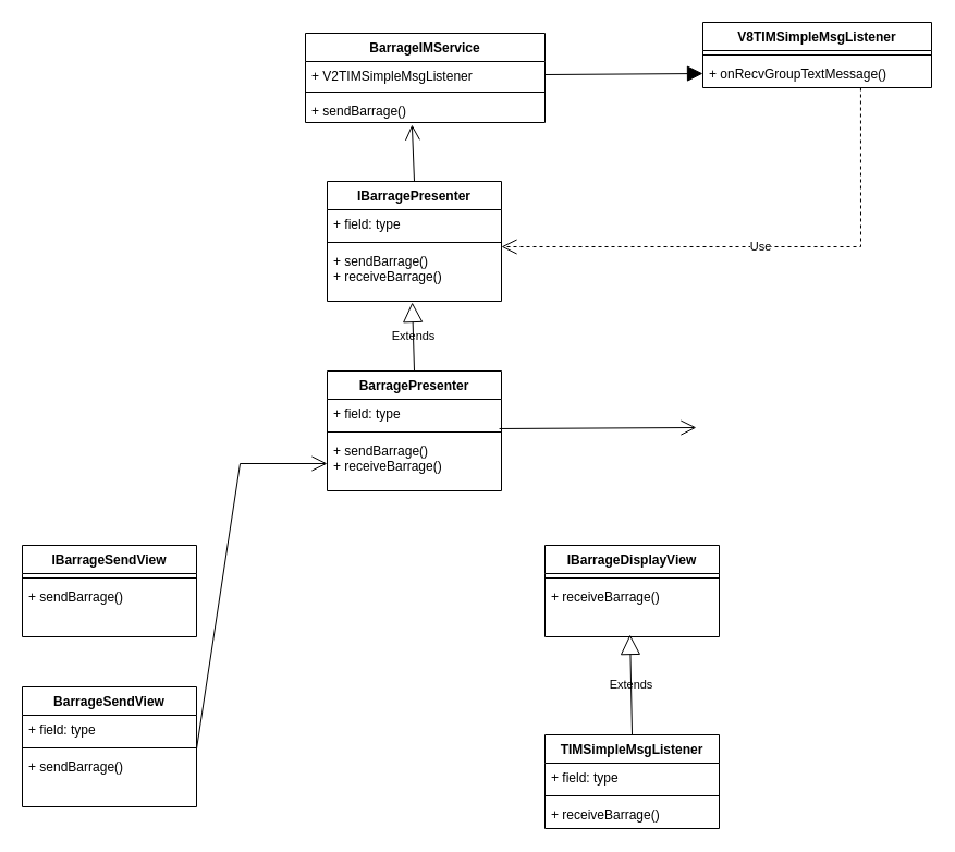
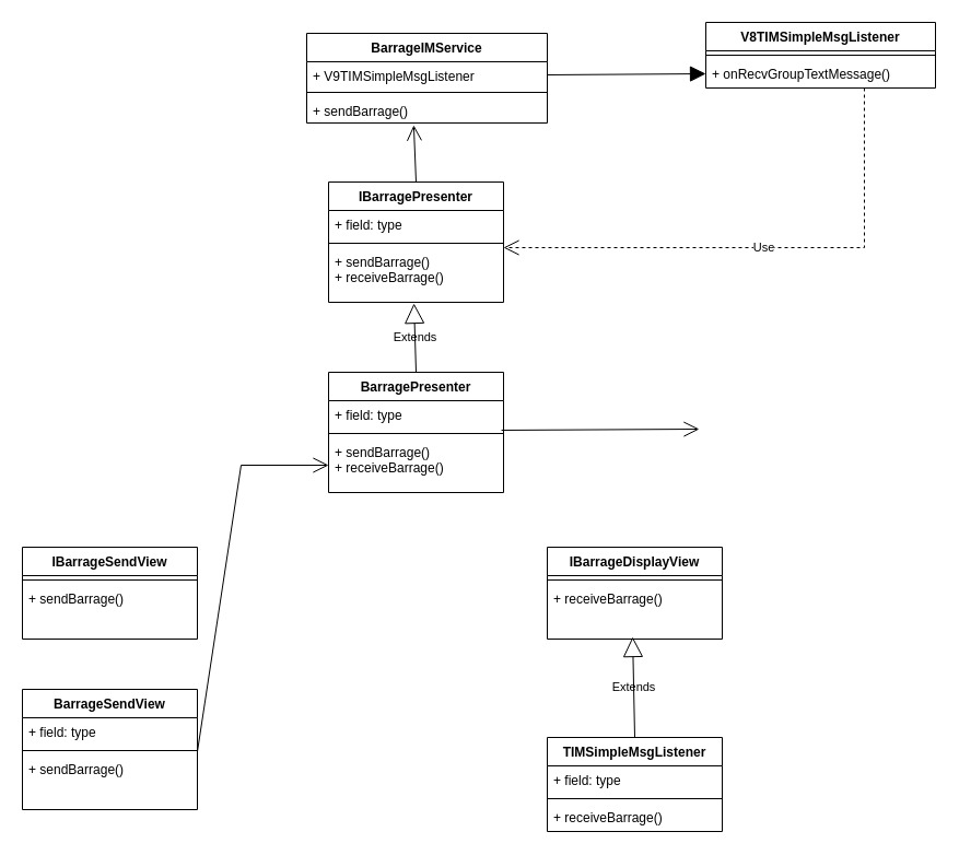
  <mxCell id="0" />
  <mxCell id="1" parent="0" />
  <mxCell id="2" value="V8TIMSimpleMsgListener" style="swimlane;fontStyle=1;align=center;verticalAlign=top;childLayout=stackLayout;horizontal=1;startSize=26;horizontalStack=0;resizeParent=1;resizeParentMax=0;resizeLast=0;collapsible=1;marginBottom=0;whiteSpace=wrap;html=1;labelBackgroundColor=none;" vertex="1" parent="1"><mxGeometry x="645" y="20" width="210" height="60" as="geometry" /></mxCell>
  <mxCell id="3" value="" style="line;strokeWidth=1;align=left;verticalAlign=middle;spacingTop=-1;spacingLeft=3;spacingRight=3;rotatable=0;labelPosition=right;points=[];portConstraint=eastwest;labelBackgroundColor=none;" vertex="1" parent="2"><mxGeometry y="26" width="210" height="8" as="geometry" /></mxCell>
  <mxCell id="4" value="+&amp;nbsp;onRecvGroupTextMessage()" style="text;align=left;verticalAlign=top;spacingLeft=4;spacingRight=4;overflow=hidden;rotatable=0;points=[[0,0.5],[1,0.5]];portConstraint=eastwest;whiteSpace=wrap;html=1;labelBackgroundColor=none;" vertex="1" parent="2"><mxGeometry y="34" width="210" height="26" as="geometry" /></mxCell>
  <mxCell id="5" value="BarrageIMService" style="swimlane;fontStyle=1;align=center;verticalAlign=top;childLayout=stackLayout;horizontal=1;startSize=26;horizontalStack=0;resizeParent=1;resizeParentMax=0;resizeLast=0;collapsible=1;marginBottom=0;whiteSpace=wrap;html=1;labelBackgroundColor=none;" vertex="1" parent="1"><mxGeometry x="280" y="30" width="220" height="82" as="geometry" /></mxCell>
- <mxCell id="6" value="+&amp;nbsp;V2TIMSimpleMsgListener" style="text;align=left;verticalAlign=top;spacingLeft=4;spacingRight=4;overflow=hidden;rotatable=0;points=[[0,0.5],[1,0.5]];portConstraint=eastwest;whiteSpace=wrap;html=1;labelBackgroundColor=none;" vertex="1" parent="5"><mxGeometry y="26" width="220" height="24" as="geometry" /></mxCell>
+ <mxCell id="6" value="+&amp;nbsp;V9TIMSimpleMsgListener" style="text;align=left;verticalAlign=top;spacingLeft=4;spacingRight=4;overflow=hidden;rotatable=0;points=[[0,0.5],[1,0.5]];portConstraint=eastwest;whiteSpace=wrap;html=1;labelBackgroundColor=none;" vertex="1" parent="5"><mxGeometry y="26" width="220" height="24" as="geometry" /></mxCell>
  <mxCell id="7" value="" style="line;strokeWidth=1;align=left;verticalAlign=middle;spacingTop=-1;spacingLeft=3;spacingRight=3;rotatable=0;labelPosition=right;points=[];portConstraint=eastwest;labelBackgroundColor=none;" vertex="1" parent="5"><mxGeometry y="50" width="220" height="8" as="geometry" /></mxCell>
  <mxCell id="8" value="+&amp;nbsp;sendBarrage()" style="text;align=left;verticalAlign=top;spacingLeft=4;spacingRight=4;overflow=hidden;rotatable=0;points=[[0,0.5],[1,0.5]];portConstraint=eastwest;whiteSpace=wrap;html=1;labelBackgroundColor=none;" vertex="1" parent="5"><mxGeometry y="58" width="220" height="24" as="geometry" /></mxCell>
  <mxCell id="9" value="" style="endArrow=block;endFill=1;endSize=12;html=1;rounded=0;exitX=1;exitY=0.5;exitDx=0;exitDy=0;entryX=0;entryY=0.5;entryDx=0;entryDy=0;labelBackgroundColor=none;fontColor=default;" edge="1" parent="1" source="6" target="4"><mxGeometry width="160" relative="1" as="geometry"><mxPoint x="500" y="79" as="sourcePoint" /><mxPoint x="590" y="70" as="targetPoint" /></mxGeometry></mxCell>
  <mxCell id="10" value="IBarragePresenter" style="swimlane;fontStyle=1;align=center;verticalAlign=top;childLayout=stackLayout;horizontal=1;startSize=26;horizontalStack=0;resizeParent=1;resizeParentMax=0;resizeLast=0;collapsible=1;marginBottom=0;whiteSpace=wrap;html=1;labelBackgroundColor=none;" vertex="1" parent="1"><mxGeometry x="300" y="166" width="160" height="110" as="geometry" /></mxCell>
  <mxCell id="11" value="+ field: type" style="text;align=left;verticalAlign=top;spacingLeft=4;spacingRight=4;overflow=hidden;rotatable=0;points=[[0,0.5],[1,0.5]];portConstraint=eastwest;whiteSpace=wrap;html=1;labelBackgroundColor=none;" vertex="1" parent="10"><mxGeometry y="26" width="160" height="26" as="geometry" /></mxCell>
  <mxCell id="12" value="" style="line;strokeWidth=1;align=left;verticalAlign=middle;spacingTop=-1;spacingLeft=3;spacingRight=3;rotatable=0;labelPosition=right;points=[];portConstraint=eastwest;labelBackgroundColor=none;" vertex="1" parent="10"><mxGeometry y="52" width="160" height="8" as="geometry" /></mxCell>
  <mxCell id="13" value="+&amp;nbsp;sendBarrage()&lt;br&gt;+&amp;nbsp;receiveBarrage()" style="text;align=left;verticalAlign=top;spacingLeft=4;spacingRight=4;overflow=hidden;rotatable=0;points=[[0,0.5],[1,0.5]];portConstraint=eastwest;whiteSpace=wrap;html=1;labelBackgroundColor=none;" vertex="1" parent="10"><mxGeometry y="60" width="160" height="50" as="geometry" /></mxCell>
  <mxCell id="14" value="" style="endArrow=open;endFill=1;endSize=12;html=1;rounded=0;exitX=0.5;exitY=0;exitDx=0;exitDy=0;labelBackgroundColor=none;fontColor=default;entryX=0.445;entryY=1.083;entryDx=0;entryDy=0;entryPerimeter=0;" edge="1" parent="1" source="10" target="8"><mxGeometry width="160" relative="1" as="geometry"><mxPoint x="353" y="123" as="sourcePoint" /><mxPoint x="418" y="111" as="targetPoint" /></mxGeometry></mxCell>
  <mxCell id="15" value="" style="endArrow=open;endFill=1;endSize=12;html=1;rounded=0;entryX=-0.005;entryY=-0.077;entryDx=0;entryDy=0;entryPerimeter=0;labelBackgroundColor=none;fontColor=default;exitX=0.988;exitY=1.038;exitDx=0;exitDy=0;exitPerimeter=0;" edge="1" parent="1" source="22"><mxGeometry width="160" relative="1" as="geometry"><mxPoint x="560" y="239" as="sourcePoint" /><mxPoint x="638.95" y="391.998" as="targetPoint" /></mxGeometry></mxCell>
  <mxCell id="16" value="TIMSimpleMsgListener" style="swimlane;fontStyle=1;align=center;verticalAlign=top;childLayout=stackLayout;horizontal=1;startSize=26;horizontalStack=0;resizeParent=1;resizeParentMax=0;resizeLast=0;collapsible=1;marginBottom=0;whiteSpace=wrap;html=1;labelBackgroundColor=none;" vertex="1" parent="1"><mxGeometry x="500" y="674" width="160" height="86" as="geometry" /></mxCell>
  <mxCell id="17" value="+ field: type" style="text;align=left;verticalAlign=top;spacingLeft=4;spacingRight=4;overflow=hidden;rotatable=0;points=[[0,0.5],[1,0.5]];portConstraint=eastwest;whiteSpace=wrap;html=1;labelBackgroundColor=none;" vertex="1" parent="16"><mxGeometry y="26" width="160" height="26" as="geometry" /></mxCell>
  <mxCell id="18" value="" style="line;strokeWidth=1;align=left;verticalAlign=middle;spacingTop=-1;spacingLeft=3;spacingRight=3;rotatable=0;labelPosition=right;points=[];portConstraint=eastwest;labelBackgroundColor=none;" vertex="1" parent="16"><mxGeometry y="52" width="160" height="8" as="geometry" /></mxCell>
  <mxCell id="19" value="+&amp;nbsp;receiveBarrage()" style="text;align=left;verticalAlign=top;spacingLeft=4;spacingRight=4;overflow=hidden;rotatable=0;points=[[0,0.5],[1,0.5]];portConstraint=eastwest;whiteSpace=wrap;html=1;labelBackgroundColor=none;" vertex="1" parent="16"><mxGeometry y="60" width="160" height="26" as="geometry" /></mxCell>
  <mxCell id="20" value="Extends" style="endArrow=block;endSize=16;endFill=0;html=1;rounded=0;exitX=0.5;exitY=0;exitDx=0;exitDy=0;entryX=0.488;entryY=0.96;entryDx=0;entryDy=0;entryPerimeter=0;labelBackgroundColor=none;fontColor=default;" edge="1" parent="1" source="16" target="36"><mxGeometry width="160" relative="1" as="geometry"><mxPoint x="590" y="315" as="sourcePoint" /><mxPoint x="725.92" y="410.988" as="targetPoint" /></mxGeometry></mxCell>
  <mxCell id="21" value="BarragePresenter" style="swimlane;fontStyle=1;align=center;verticalAlign=top;childLayout=stackLayout;horizontal=1;startSize=26;horizontalStack=0;resizeParent=1;resizeParentMax=0;resizeLast=0;collapsible=1;marginBottom=0;whiteSpace=wrap;html=1;labelBackgroundColor=none;" vertex="1" parent="1"><mxGeometry x="300" y="340" width="160" height="110" as="geometry" /></mxCell>
  <mxCell id="22" value="+ field: type" style="text;align=left;verticalAlign=top;spacingLeft=4;spacingRight=4;overflow=hidden;rotatable=0;points=[[0,0.5],[1,0.5]];portConstraint=eastwest;whiteSpace=wrap;html=1;labelBackgroundColor=none;" vertex="1" parent="21"><mxGeometry y="26" width="160" height="26" as="geometry" /></mxCell>
  <mxCell id="23" value="" style="line;strokeWidth=1;align=left;verticalAlign=middle;spacingTop=-1;spacingLeft=3;spacingRight=3;rotatable=0;labelPosition=right;points=[];portConstraint=eastwest;labelBackgroundColor=none;" vertex="1" parent="21"><mxGeometry y="52" width="160" height="8" as="geometry" /></mxCell>
  <mxCell id="24" value="+&amp;nbsp;sendBarrage()&lt;br&gt;+&amp;nbsp;receiveBarrage()" style="text;align=left;verticalAlign=top;spacingLeft=4;spacingRight=4;overflow=hidden;rotatable=0;points=[[0,0.5],[1,0.5]];portConstraint=eastwest;whiteSpace=wrap;html=1;labelBackgroundColor=none;" vertex="1" parent="21"><mxGeometry y="60" width="160" height="50" as="geometry" /></mxCell>
  <mxCell id="25" value="BarrageSendView" style="swimlane;fontStyle=1;align=center;verticalAlign=top;childLayout=stackLayout;horizontal=1;startSize=26;horizontalStack=0;resizeParent=1;resizeParentMax=0;resizeLast=0;collapsible=1;marginBottom=0;whiteSpace=wrap;html=1;labelBackgroundColor=none;" vertex="1" parent="1"><mxGeometry x="20" y="630" width="160" height="110" as="geometry" /></mxCell>
  <mxCell id="26" value="+ field: type" style="text;align=left;verticalAlign=top;spacingLeft=4;spacingRight=4;overflow=hidden;rotatable=0;points=[[0,0.5],[1,0.5]];portConstraint=eastwest;whiteSpace=wrap;html=1;labelBackgroundColor=none;" vertex="1" parent="25"><mxGeometry y="26" width="160" height="26" as="geometry" /></mxCell>
  <mxCell id="27" value="" style="line;strokeWidth=1;align=left;verticalAlign=middle;spacingTop=-1;spacingLeft=3;spacingRight=3;rotatable=0;labelPosition=right;points=[];portConstraint=eastwest;labelBackgroundColor=none;" vertex="1" parent="25"><mxGeometry y="52" width="160" height="8" as="geometry" /></mxCell>
  <mxCell id="28" value="+&amp;nbsp;sendBarrage()" style="text;align=left;verticalAlign=top;spacingLeft=4;spacingRight=4;overflow=hidden;rotatable=0;points=[[0,0.5],[1,0.5]];portConstraint=eastwest;whiteSpace=wrap;html=1;labelBackgroundColor=none;" vertex="1" parent="25"><mxGeometry y="60" width="160" height="50" as="geometry" /></mxCell>
  <mxCell id="29" value="Use" style="endArrow=open;endSize=12;dashed=1;html=1;rounded=0;exitX=0.314;exitY=1.038;exitDx=0;exitDy=0;exitPerimeter=0;entryX=1;entryY=0;entryDx=0;entryDy=0;entryPerimeter=0;" edge="1" parent="1" target="13"><mxGeometry width="160" relative="1" as="geometry"><mxPoint x="789.94" y="79.998" as="sourcePoint" /><mxPoint x="514" y="257.01" as="targetPoint" /><Array as="points"><mxPoint x="790" y="226" /></Array></mxGeometry></mxCell>
  <mxCell id="30" value="IBarrageSendView" style="swimlane;fontStyle=1;align=center;verticalAlign=top;childLayout=stackLayout;horizontal=1;startSize=26;horizontalStack=0;resizeParent=1;resizeParentMax=0;resizeLast=0;collapsible=1;marginBottom=0;whiteSpace=wrap;html=1;labelBackgroundColor=none;" vertex="1" parent="1"><mxGeometry x="20" y="500" width="160" height="84" as="geometry" /></mxCell>
  <mxCell id="31" value="" style="line;strokeWidth=1;align=left;verticalAlign=middle;spacingTop=-1;spacingLeft=3;spacingRight=3;rotatable=0;labelPosition=right;points=[];portConstraint=eastwest;labelBackgroundColor=none;" vertex="1" parent="30"><mxGeometry y="26" width="160" height="8" as="geometry" /></mxCell>
  <mxCell id="32" value="+&amp;nbsp;sendBarrage()" style="text;align=left;verticalAlign=top;spacingLeft=4;spacingRight=4;overflow=hidden;rotatable=0;points=[[0,0.5],[1,0.5]];portConstraint=eastwest;whiteSpace=wrap;html=1;labelBackgroundColor=none;" vertex="1" parent="30"><mxGeometry y="34" width="160" height="50" as="geometry" /></mxCell>
  <mxCell id="33" value="Extends" style="endArrow=block;endSize=16;endFill=0;html=1;rounded=0;exitX=0.5;exitY=0;exitDx=0;exitDy=0;entryX=0.488;entryY=1.02;entryDx=0;entryDy=0;entryPerimeter=0;labelBackgroundColor=none;fontColor=default;" edge="1" parent="1" source="21" target="13"><mxGeometry width="160" relative="1" as="geometry"><mxPoint x="770" y="520" as="sourcePoint" /><mxPoint x="766" y="431" as="targetPoint" /></mxGeometry></mxCell>
  <mxCell id="34" value="IBarrageDisplayView" style="swimlane;fontStyle=1;align=center;verticalAlign=top;childLayout=stackLayout;horizontal=1;startSize=26;horizontalStack=0;resizeParent=1;resizeParentMax=0;resizeLast=0;collapsible=1;marginBottom=0;whiteSpace=wrap;html=1;labelBackgroundColor=none;" vertex="1" parent="1"><mxGeometry x="500" y="500" width="160" height="84" as="geometry" /></mxCell>
  <mxCell id="35" value="" style="line;strokeWidth=1;align=left;verticalAlign=middle;spacingTop=-1;spacingLeft=3;spacingRight=3;rotatable=0;labelPosition=right;points=[];portConstraint=eastwest;labelBackgroundColor=none;" vertex="1" parent="34"><mxGeometry y="26" width="160" height="8" as="geometry" /></mxCell>
  <mxCell id="36" value="+&amp;nbsp;receiveBarrage()" style="text;align=left;verticalAlign=top;spacingLeft=4;spacingRight=4;overflow=hidden;rotatable=0;points=[[0,0.5],[1,0.5]];portConstraint=eastwest;whiteSpace=wrap;html=1;labelBackgroundColor=none;" vertex="1" parent="34"><mxGeometry y="34" width="160" height="50" as="geometry" /></mxCell>
  <mxCell id="37" value="" style="endArrow=open;endFill=1;endSize=12;html=1;rounded=0;entryX=0;entryY=0.5;entryDx=0;entryDy=0;labelBackgroundColor=none;fontColor=default;exitX=1;exitY=1.192;exitDx=0;exitDy=0;exitPerimeter=0;" edge="1" parent="1" source="26" target="24"><mxGeometry width="160" relative="1" as="geometry"><mxPoint x="468" y="403" as="sourcePoint" /><mxPoint x="648.95" y="401.998" as="targetPoint" /><Array as="points"><mxPoint x="220" y="425" /></Array></mxGeometry></mxCell>
